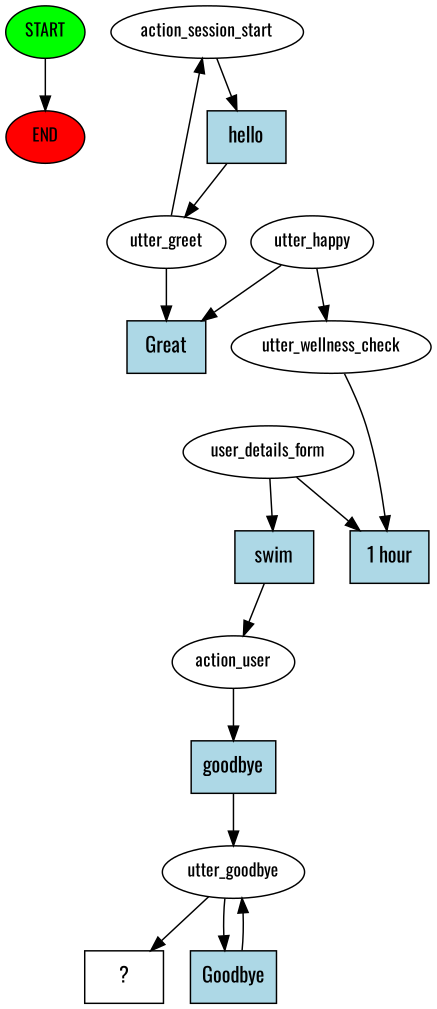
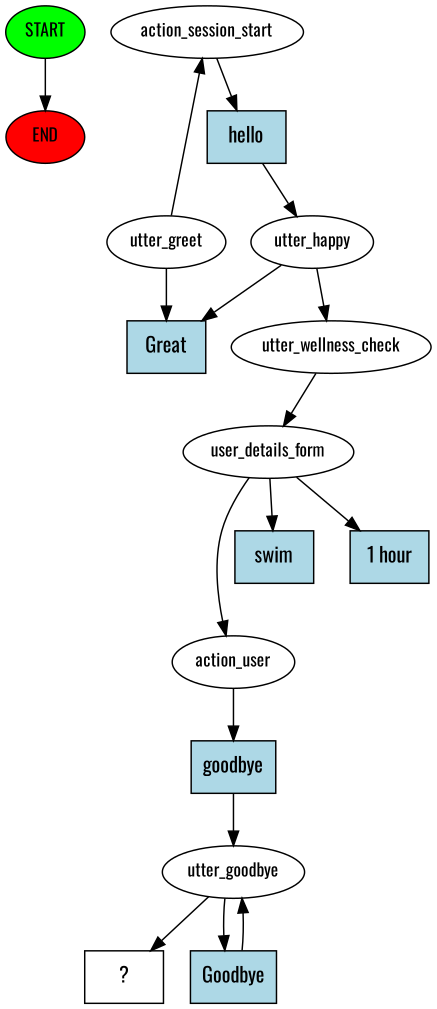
  digraph {
    fontname=Oswald
    node [fontname=Oswald fontsize=12]
    edge [fontname=Oswald]
    n1 [fillcolor=green label=START style=filled]
    n2 [fillcolor=red label=END style=filled]
    n3 [label=action_session_start]
    n4 [fillcolor=lightblue label=hello shape=rect style=filled fontsize=""]
    n5 [label=utter_greet]
    n6 [fillcolor=lightblue label=Great shape=rect style=filled fontsize=""]
    n7 [label=utter_happy]
    n8 [label=utter_wellness_check]
    n9 [label=user_details_form]
    n10 [label=action_user]
    n11 [fillcolor=lightblue label=swim shape=rect style=filled fontsize=""]
    n12 [fillcolor=lightblue label="1 hour" shape=rect style=filled fontsize=""]
    n13 [fillcolor=lightblue label=goodbye shape=rect style=filled fontsize=""]
    n14 [label=utter_goodbye]
    n15 [label="  ?  " shape=rect fontsize=""]
    n16 [fillcolor=lightblue label=Goodbye shape=rect style=filled fontsize=""]
    n1 -> n2
    n3 -> n4
-   n4 -> n5
+   n4 -> n7
    n5 -> n3
    n5 -> n6
    n7 -> n6
    n7 -> n8
-   n8 -> n12
-   n11 -> n10
+   n8 -> n9
+   n9 -> n10
    n9 -> n11
    n9 -> n12
    n10 -> n13
    n13 -> n14
    n14 -> n15
    n14 -> n16
    n16 -> n14
  }
